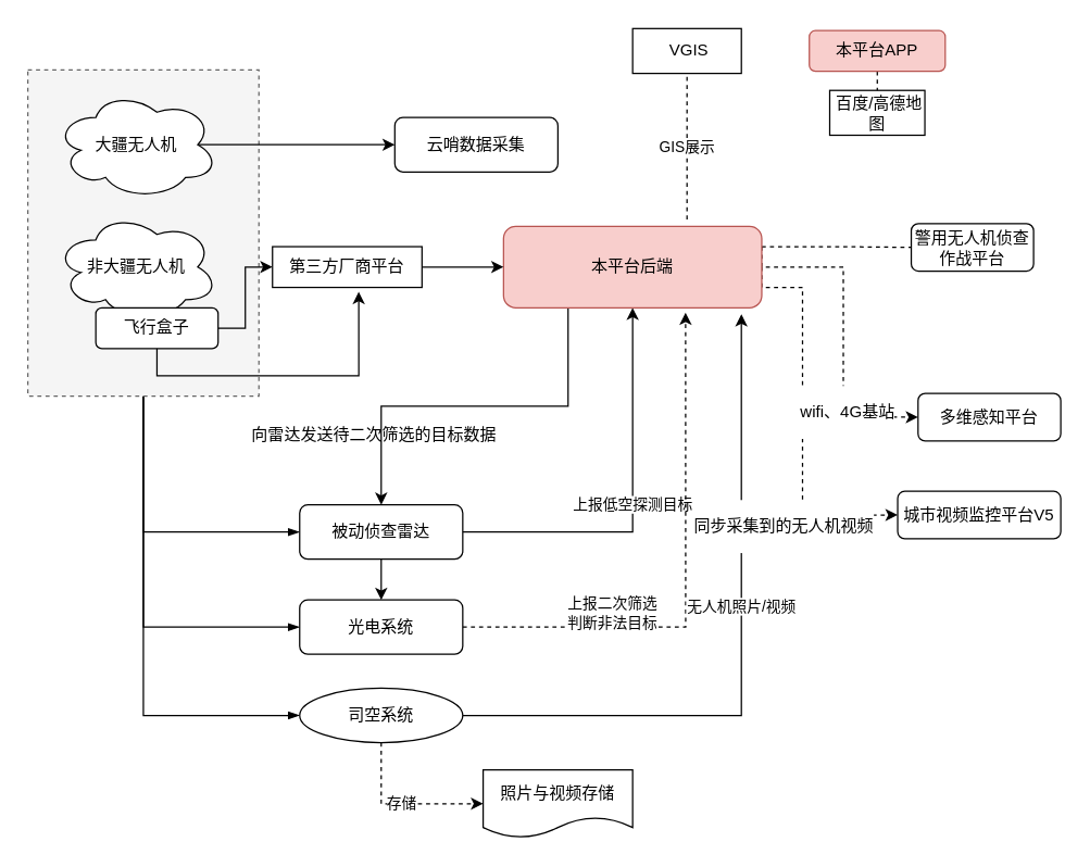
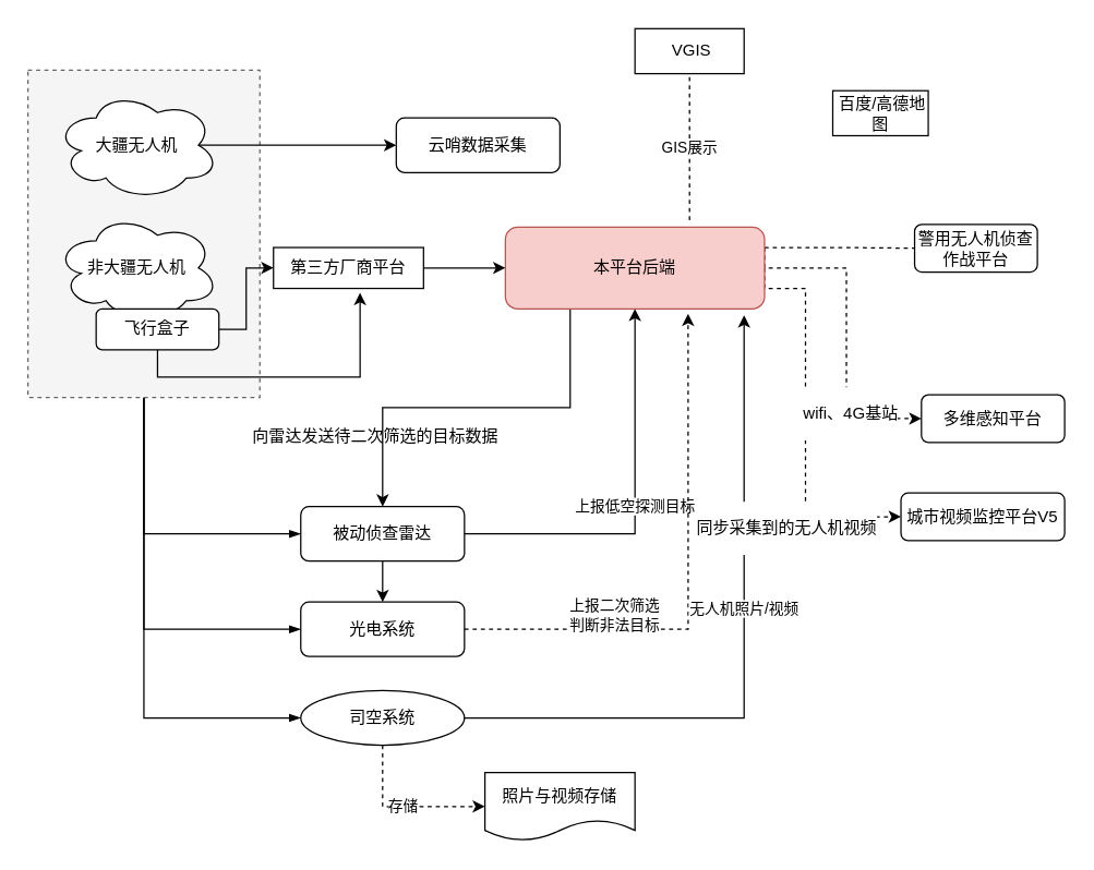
  <mxCell id="0" />
  <mxCell id="1" parent="0" />
  <mxCell id="2" style="edgeStyle=orthogonalEdgeStyle;rounded=0;orthogonalLoop=1;jettySize=auto;html=1;exitX=0.5;exitY=1;exitDx=0;exitDy=0;entryX=0;entryY=0.5;entryDx=0;entryDy=0;endArrow=blockThin;endFill=1;" edge="1" parent="1" source="5" target="11"><mxGeometry relative="1" as="geometry" /></mxCell>
  <mxCell id="3" style="edgeStyle=orthogonalEdgeStyle;rounded=0;orthogonalLoop=1;jettySize=auto;html=1;exitX=0.5;exitY=1;exitDx=0;exitDy=0;entryX=0;entryY=0.5;entryDx=0;entryDy=0;endArrow=blockThin;endFill=1;" edge="1" parent="1" source="5" target="13"><mxGeometry relative="1" as="geometry" /></mxCell>
  <mxCell id="4" style="edgeStyle=orthogonalEdgeStyle;rounded=0;orthogonalLoop=1;jettySize=auto;html=1;exitX=0.5;exitY=1;exitDx=0;exitDy=0;entryX=0;entryY=0.5;entryDx=0;entryDy=0;endArrow=blockThin;endFill=1;" edge="1" parent="1" source="5" target="16"><mxGeometry relative="1" as="geometry" /></mxCell>
  <mxCell id="5" value="" style="rounded=0;whiteSpace=wrap;html=1;dashed=1;fillColor=#f5f5f5;strokeColor=#666666;fontColor=#333333;" vertex="1" parent="1"><mxGeometry x="20" y="51" width="170" height="240" as="geometry" /></mxCell>
  <mxCell id="6" style="edgeStyle=orthogonalEdgeStyle;rounded=0;orthogonalLoop=1;jettySize=auto;html=1;exitX=0.875;exitY=0.5;exitDx=0;exitDy=0;exitPerimeter=0;" parent="1" source="7" target="8" edge="1"><mxGeometry relative="1" as="geometry" /></mxCell>
  <mxCell id="7" value="大疆无人机" style="ellipse;shape=cloud;whiteSpace=wrap;html=1;" parent="1" vertex="1"><mxGeometry x="40" y="66" width="120" height="80" as="geometry" /></mxCell>
  <mxCell id="8" value="云哨数据采集" style="rounded=1;whiteSpace=wrap;html=1;" parent="1" vertex="1"><mxGeometry x="290" y="86" width="120" height="40" as="geometry" /></mxCell>
  <mxCell id="9" value="上报低空探测目标" style="edgeStyle=orthogonalEdgeStyle;rounded=0;orthogonalLoop=1;jettySize=auto;html=1;entryX=0.5;entryY=1;entryDx=0;entryDy=0;" edge="1" parent="1" source="11" target="28"><mxGeometry relative="1" as="geometry" /></mxCell>
  <mxCell id="10" style="edgeStyle=orthogonalEdgeStyle;rounded=0;orthogonalLoop=1;jettySize=auto;html=1;exitX=0.5;exitY=1;exitDx=0;exitDy=0;entryX=0.5;entryY=0;entryDx=0;entryDy=0;" edge="1" parent="1" source="11" target="13"><mxGeometry relative="1" as="geometry" /></mxCell>
  <mxCell id="11" value="被动侦查雷达" style="rounded=1;whiteSpace=wrap;html=1;" parent="1" vertex="1"><mxGeometry x="220" y="371" width="120" height="40" as="geometry" /></mxCell>
  <mxCell id="12" value="上报二次筛选&lt;br&gt;判断非法目标" style="edgeStyle=orthogonalEdgeStyle;rounded=0;orthogonalLoop=1;jettySize=auto;html=1;exitX=1;exitY=0.5;exitDx=0;exitDy=0;entryX=0.705;entryY=1.06;entryDx=0;entryDy=0;entryPerimeter=0;dashed=1;" edge="1" parent="1" source="13" target="28"><mxGeometry x="-0.443" y="10" relative="1" as="geometry"><mxPoint as="offset" /></mxGeometry></mxCell>
  <mxCell id="13" value="光电系统" style="rounded=1;whiteSpace=wrap;html=1;" parent="1" vertex="1"><mxGeometry x="220" y="441" width="120" height="40" as="geometry" /></mxCell>
  <mxCell id="14" value="无人机照片/视频" style="edgeStyle=orthogonalEdgeStyle;rounded=0;orthogonalLoop=1;jettySize=auto;html=1;exitX=1;exitY=0.5;exitDx=0;exitDy=0;entryX=0.921;entryY=1.078;entryDx=0;entryDy=0;entryPerimeter=0;" edge="1" parent="1" source="16" target="28"><mxGeometry x="-0.342" y="40" relative="1" as="geometry"><mxPoint x="40" y="-40" as="offset" /></mxGeometry></mxCell>
  <mxCell id="15" value="存储" style="edgeStyle=orthogonalEdgeStyle;rounded=0;orthogonalLoop=1;jettySize=auto;html=1;exitX=0.5;exitY=1;exitDx=0;exitDy=0;entryX=0;entryY=0.5;entryDx=0;entryDy=0;dashed=1;" edge="1" parent="1" source="16" target="32"><mxGeometry relative="1" as="geometry" /></mxCell>
  <mxCell id="16" value="司空系统" style="ellipse;whiteSpace=wrap;html=1;" parent="1" vertex="1"><mxGeometry x="220" y="506" width="120" height="40" as="geometry" /></mxCell>
  <mxCell id="17" value="非大疆无人机" style="ellipse;shape=cloud;whiteSpace=wrap;html=1;" parent="1" vertex="1"><mxGeometry x="40" y="156" width="120" height="80" as="geometry" /></mxCell>
  <mxCell id="18" style="edgeStyle=orthogonalEdgeStyle;rounded=0;orthogonalLoop=1;jettySize=auto;html=1;exitX=1;exitY=0.5;exitDx=0;exitDy=0;entryX=0;entryY=0.5;entryDx=0;entryDy=0;" parent="1" source="20" target="30" edge="1"><mxGeometry relative="1" as="geometry" /></mxCell>
  <mxCell id="19" style="edgeStyle=orthogonalEdgeStyle;rounded=0;orthogonalLoop=1;jettySize=auto;html=1;exitX=0.5;exitY=1;exitDx=0;exitDy=0;entryX=0.577;entryY=1.107;entryDx=0;entryDy=0;entryPerimeter=0;" parent="1" source="20" target="30" edge="1"><mxGeometry relative="1" as="geometry" /></mxCell>
  <mxCell id="20" value="飞行盒子" style="rounded=1;whiteSpace=wrap;html=1;" parent="1" vertex="1"><mxGeometry x="70" y="226" width="90" height="30" as="geometry" /></mxCell>
  <mxCell id="21" style="edgeStyle=orthogonalEdgeStyle;rounded=0;orthogonalLoop=1;jettySize=auto;html=1;exitX=0.25;exitY=1;exitDx=0;exitDy=0;entryX=0.5;entryY=0;entryDx=0;entryDy=0;" edge="1" parent="1" source="28" target="11"><mxGeometry relative="1" as="geometry" /></mxCell>
  <mxCell id="22" style="edgeStyle=orthogonalEdgeStyle;rounded=0;orthogonalLoop=1;jettySize=auto;html=1;exitX=1;exitY=0.5;exitDx=0;exitDy=0;entryX=0;entryY=0.5;entryDx=0;entryDy=0;dashed=1;" edge="1" parent="1" source="28" target="33"><mxGeometry relative="1" as="geometry"><Array as="points"><mxPoint x="560" y="211" /><mxPoint x="590" y="211" /><mxPoint x="590" y="379" /></Array></mxGeometry></mxCell>
  <mxCell id="23" value="&lt;p&gt;&lt;span&gt;&lt;font face=&quot;宋体&quot;&gt;同步采集到的无人机视频&lt;/font&gt;&lt;/span&gt;&lt;/p&gt;" style="text;html=1;resizable=0;points=[];align=center;verticalAlign=middle;labelBackgroundColor=#ffffff;" vertex="1" connectable="0" parent="22"><mxGeometry x="0.2" y="-1" relative="1" as="geometry"><mxPoint x="-14" y="50" as="offset" /></mxGeometry></mxCell>
  <mxCell id="24" style="edgeStyle=orthogonalEdgeStyle;rounded=0;orthogonalLoop=1;jettySize=auto;html=1;exitX=1;exitY=0.25;exitDx=0;exitDy=0;dashed=1;entryX=0;entryY=0.5;entryDx=0;entryDy=0;" edge="1" parent="1" source="28" target="38"><mxGeometry relative="1" as="geometry"><Array as="points"><mxPoint x="560" y="196" /><mxPoint x="620" y="196" /><mxPoint x="620" y="307" /></Array></mxGeometry></mxCell>
  <mxCell id="25" value="&lt;p&gt;&lt;span&gt;w&lt;/span&gt;&lt;span&gt;ifi&lt;/span&gt;&lt;span&gt;&lt;font face=&quot;宋体&quot;&gt;、&lt;/font&gt;4&lt;/span&gt;&lt;span&gt;G&lt;/span&gt;&lt;span&gt;&lt;font face=&quot;宋体&quot;&gt;基站&lt;/font&gt;&lt;/span&gt;&lt;/p&gt;" style="text;html=1;resizable=0;points=[];align=center;verticalAlign=middle;labelBackgroundColor=#ffffff;" vertex="1" connectable="0" parent="24"><mxGeometry x="0.505" y="2" relative="1" as="geometry"><mxPoint as="offset" /></mxGeometry></mxCell>
  <mxCell id="26" value="GIS展示" style="edgeStyle=orthogonalEdgeStyle;rounded=0;orthogonalLoop=1;jettySize=auto;html=1;dashed=1;endArrow=none;endFill=0;" edge="1" parent="1"><mxGeometry relative="1" as="geometry"><mxPoint x="505" y="161" as="sourcePoint" /><mxPoint x="505" y="56" as="targetPoint" /></mxGeometry></mxCell>
  <mxCell id="27" style="edgeStyle=orthogonalEdgeStyle;rounded=0;orthogonalLoop=1;jettySize=auto;html=1;exitX=1;exitY=0.25;exitDx=0;exitDy=0;dashed=1;endArrow=none;endFill=0;" edge="1" parent="1" source="28" target="39"><mxGeometry relative="1" as="geometry" /></mxCell>
  <mxCell id="28" value="本平台后端" style="rounded=1;whiteSpace=wrap;html=1;fillColor=#f8cecc;strokeColor=#b85450;" parent="1" vertex="1"><mxGeometry x="370" y="166" width="190" height="60" as="geometry" /></mxCell>
  <mxCell id="29" style="edgeStyle=orthogonalEdgeStyle;rounded=0;orthogonalLoop=1;jettySize=auto;html=1;exitX=1;exitY=0.5;exitDx=0;exitDy=0;" parent="1" source="30" target="28" edge="1"><mxGeometry relative="1" as="geometry" /></mxCell>
  <mxCell id="30" value="第三方厂商平台" style="rounded=0;whiteSpace=wrap;html=1;" parent="1" vertex="1"><mxGeometry x="200" y="181" width="110" height="30" as="geometry" /></mxCell>
  <mxCell id="31" value="向雷达发送待二次筛选的目标数据" style="text;html=1;" vertex="1" parent="1"><mxGeometry x="183" y="306" width="210" height="30" as="geometry" /></mxCell>
  <mxCell id="32" value="照片与视频存储" style="shape=document;whiteSpace=wrap;html=1;boundedLbl=1;" vertex="1" parent="1"><mxGeometry x="355" y="566" width="110" height="50" as="geometry" /></mxCell>
  <mxCell id="33" value="&lt;p&gt;&lt;span&gt;&lt;font face=&quot;宋体&quot;&gt;城市视频监控平台&lt;/font&gt;V&lt;/span&gt;&lt;span&gt;5&lt;/span&gt;&lt;/p&gt;" style="rounded=1;whiteSpace=wrap;html=1;" vertex="1" parent="1"><mxGeometry x="660" y="361" width="120" height="35" as="geometry" /></mxCell>
  <mxCell id="34" value="&amp;nbsp;VGIS" style="rounded=0;whiteSpace=wrap;html=1;" vertex="1" parent="1"><mxGeometry x="465" y="20.5" width="80" height="33" as="geometry" /></mxCell>
- <mxCell id="35" style="edgeStyle=orthogonalEdgeStyle;rounded=0;orthogonalLoop=1;jettySize=auto;html=1;exitX=0.5;exitY=1;exitDx=0;exitDy=0;entryX=0.5;entryY=0;entryDx=0;entryDy=0;dashed=1;endArrow=none;endFill=0;" edge="1" parent="1" source="36" target="37"><mxGeometry relative="1" as="geometry" /></mxCell>
- <mxCell id="36" value="本平台APP" style="rounded=1;whiteSpace=wrap;html=1;fillColor=#f8cecc;strokeColor=#b85450;" vertex="1" parent="1"><mxGeometry x="595" y="22" width="100" height="30" as="geometry" /></mxCell>
  <mxCell id="37" value="&amp;nbsp;百度/高德地图" style="rounded=0;whiteSpace=wrap;html=1;" vertex="1" parent="1"><mxGeometry x="610" y="66" width="70" height="33" as="geometry" /></mxCell>
  <mxCell id="38" value="&lt;p&gt;&lt;span&gt;&lt;font face=&quot;宋体&quot;&gt;多维感知平台&lt;/font&gt;&lt;/span&gt;&lt;/p&gt;" style="rounded=1;whiteSpace=wrap;html=1;" vertex="1" parent="1"><mxGeometry x="675" y="289" width="105" height="35" as="geometry" /></mxCell>
  <mxCell id="39" value="&lt;p&gt;&lt;span&gt;&lt;font face=&quot;宋体&quot;&gt;警用无人机侦查作战平台&lt;/font&gt;&lt;/span&gt;&lt;/p&gt;" style="rounded=1;whiteSpace=wrap;html=1;" vertex="1" parent="1"><mxGeometry x="670" y="164" width="90" height="35" as="geometry" /></mxCell>
